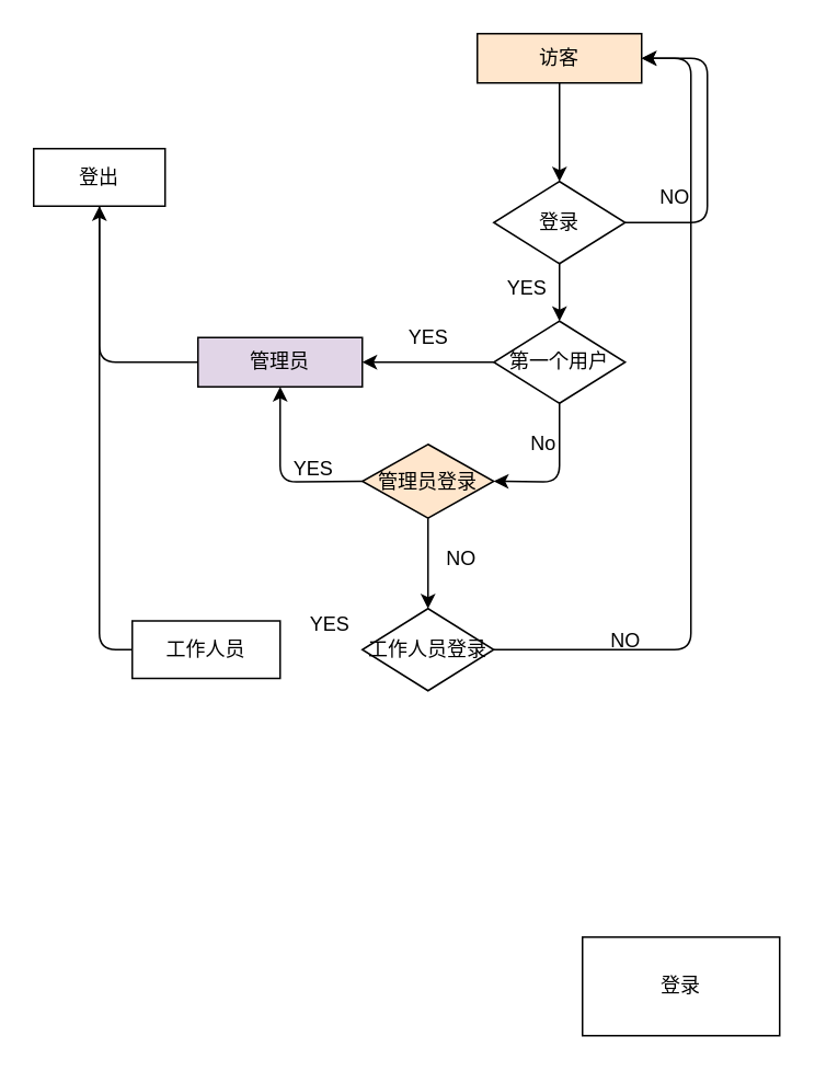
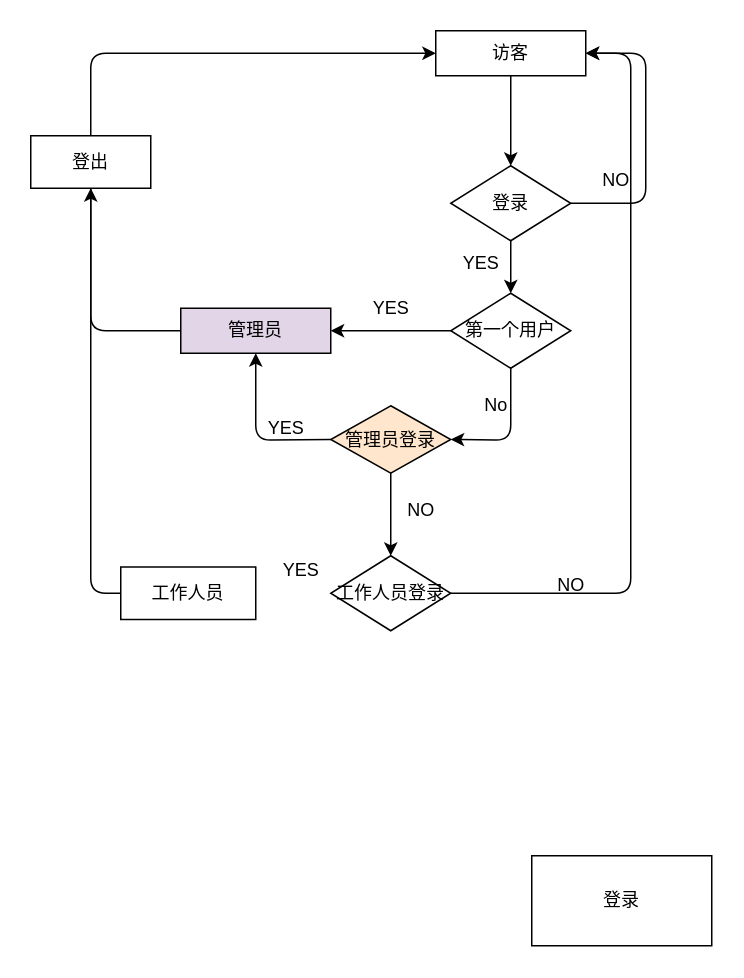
  <mxCell id="0" />
  <mxCell id="1" parent="0" />
  <mxCell id="2" value="" style="edgeStyle=none;html=1;" edge="1" parent="1" source="3" target="6"><mxGeometry relative="1" as="geometry" /></mxCell>
- <mxCell id="3" value="访客" style="rounded=0;whiteSpace=wrap;html=1;fillColor=#ffe6cc;" parent="1" vertex="1"><mxGeometry x="290" y="20" width="100" height="30" as="geometry" /></mxCell>
+ <mxCell id="3" value="访客" style="rounded=0;whiteSpace=wrap;html=1;" parent="1" vertex="1"><mxGeometry x="290" y="20" width="100" height="30" as="geometry" /></mxCell>
  <mxCell id="4" value="" style="edgeStyle=none;html=1;" edge="1" parent="1" source="6" target="12"><mxGeometry relative="1" as="geometry" /></mxCell>
  <mxCell id="5" style="edgeStyle=none;html=1;exitX=1;exitY=0.5;exitDx=0;exitDy=0;entryX=1;entryY=0.5;entryDx=0;entryDy=0;" edge="1" parent="1" source="6" target="3"><mxGeometry relative="1" as="geometry"><Array as="points"><mxPoint x="430" y="135" /><mxPoint x="430" y="35" /></Array></mxGeometry></mxCell>
  <mxCell id="6" value="登录" style="rhombus;whiteSpace=wrap;html=1;" parent="1" vertex="1"><mxGeometry x="300" y="110" width="80" height="50" as="geometry" /></mxCell>
  <mxCell id="7" style="edgeStyle=none;html=1;exitX=0;exitY=0.5;exitDx=0;exitDy=0;entryX=0.5;entryY=1;entryDx=0;entryDy=0;endArrow=none;" edge="1" parent="1" source="8" target="29"><mxGeometry relative="1" as="geometry"><Array as="points"><mxPoint x="60" y="220" /></Array></mxGeometry></mxCell>
  <mxCell id="8" value="管理员" style="rounded=0;whiteSpace=wrap;html=1;fillColor=#e1d5e7;" parent="1" vertex="1"><mxGeometry x="120" y="205" width="100" height="30" as="geometry" /></mxCell>
  <mxCell id="9" value="登录" style="rounded=0;whiteSpace=wrap;html=1;" parent="1" vertex="1"><mxGeometry x="354" y="570" width="120" height="60" as="geometry" /></mxCell>
  <mxCell id="10" style="edgeStyle=none;html=1;exitX=0;exitY=0.5;exitDx=0;exitDy=0;entryX=1;entryY=0.5;entryDx=0;entryDy=0;" edge="1" parent="1" source="12" target="8"><mxGeometry relative="1" as="geometry" /></mxCell>
  <mxCell id="11" style="edgeStyle=none;html=1;exitX=0.5;exitY=1;exitDx=0;exitDy=0;entryX=1;entryY=0.5;entryDx=0;entryDy=0;" edge="1" parent="1" source="12" target="19"><mxGeometry relative="1" as="geometry"><Array as="points"><mxPoint x="340" y="293" /></Array></mxGeometry></mxCell>
  <mxCell id="12" value="第一个用户" style="rhombus;whiteSpace=wrap;html=1;" vertex="1" parent="1"><mxGeometry x="300" y="195" width="80" height="50" as="geometry" /></mxCell>
  <mxCell id="13" value="YES" style="text;html=1;align=center;verticalAlign=middle;resizable=0;points=[];autosize=1;strokeColor=none;fillColor=none;" vertex="1" parent="1"><mxGeometry x="300" y="160" width="40" height="30" as="geometry" /></mxCell>
  <mxCell id="14" value="YES" style="text;html=1;align=center;verticalAlign=middle;resizable=0;points=[];autosize=1;strokeColor=none;fillColor=none;" vertex="1" parent="1"><mxGeometry x="240" y="190" width="40" height="30" as="geometry" /></mxCell>
  <mxCell id="15" style="edgeStyle=none;html=1;exitX=1;exitY=0.5;exitDx=0;exitDy=0;entryX=1;entryY=0.5;entryDx=0;entryDy=0;" edge="1" parent="1" source="16" target="3"><mxGeometry relative="1" as="geometry"><Array as="points"><mxPoint x="420" y="395" /><mxPoint x="420" y="35" /></Array></mxGeometry></mxCell>
  <mxCell id="16" value="工作人员登录" style="rhombus;whiteSpace=wrap;html=1;" vertex="1" parent="1"><mxGeometry x="220" y="370" width="80" height="50" as="geometry" /></mxCell>
  <mxCell id="17" value="" style="edgeStyle=none;html=1;" edge="1" parent="1" source="19" target="16"><mxGeometry relative="1" as="geometry" /></mxCell>
  <mxCell id="18" style="edgeStyle=none;html=1;exitX=0;exitY=0.5;exitDx=0;exitDy=0;entryX=0.5;entryY=1;entryDx=0;entryDy=0;" edge="1" parent="1" source="19" target="8"><mxGeometry relative="1" as="geometry"><Array as="points"><mxPoint x="170" y="293" /></Array></mxGeometry></mxCell>
  <mxCell id="19" value="管理员登录" style="rhombus;whiteSpace=wrap;html=1;fillColor=#ffe6cc;" vertex="1" parent="1"><mxGeometry x="220" y="270" width="80" height="45" as="geometry" /></mxCell>
  <mxCell id="20" value="No" style="text;html=1;align=center;verticalAlign=middle;resizable=0;points=[];autosize=1;strokeColor=none;fillColor=none;" vertex="1" parent="1"><mxGeometry x="310" y="255" width="40" height="30" as="geometry" /></mxCell>
  <mxCell id="21" value="NO" style="text;html=1;align=center;verticalAlign=middle;resizable=0;points=[];autosize=1;strokeColor=none;fillColor=none;" vertex="1" parent="1"><mxGeometry x="260" y="325" width="40" height="30" as="geometry" /></mxCell>
  <mxCell id="22" value="YES" style="text;html=1;align=center;verticalAlign=middle;resizable=0;points=[];autosize=1;strokeColor=none;fillColor=none;" vertex="1" parent="1"><mxGeometry x="170" y="270" width="40" height="30" as="geometry" /></mxCell>
  <mxCell id="23" value="NO" style="text;html=1;align=center;verticalAlign=middle;resizable=0;points=[];autosize=1;strokeColor=none;fillColor=none;" vertex="1" parent="1"><mxGeometry x="390" y="105" width="40" height="30" as="geometry" /></mxCell>
  <mxCell id="24" value="NO" style="text;html=1;align=center;verticalAlign=middle;resizable=0;points=[];autosize=1;strokeColor=none;fillColor=none;" vertex="1" parent="1"><mxGeometry x="360" y="375" width="40" height="30" as="geometry" /></mxCell>
  <mxCell id="25" style="edgeStyle=none;html=1;exitX=0;exitY=0.5;exitDx=0;exitDy=0;entryX=0.5;entryY=1;entryDx=0;entryDy=0;" edge="1" parent="1" source="26" target="29"><mxGeometry relative="1" as="geometry"><Array as="points"><mxPoint x="60" y="395" /></Array></mxGeometry></mxCell>
  <mxCell id="26" value="工作人员" style="rounded=0;whiteSpace=wrap;html=1;" vertex="1" parent="1"><mxGeometry x="80" y="377.5" width="90" height="35" as="geometry" /></mxCell>
  <mxCell id="27" value="YES" style="text;html=1;align=center;verticalAlign=middle;resizable=0;points=[];autosize=1;strokeColor=none;fillColor=none;" vertex="1" parent="1"><mxGeometry x="180" y="365" width="40" height="30" as="geometry" /></mxCell>
+ <mxCell id="28" style="edgeStyle=none;html=1;exitX=0.5;exitY=0;exitDx=0;exitDy=0;entryX=0;entryY=0.5;entryDx=0;entryDy=0;" edge="1" parent="1" source="29" target="3"><mxGeometry relative="1" as="geometry"><Array as="points"><mxPoint x="60" y="35" /></Array></mxGeometry></mxCell>
  <mxCell id="29" value="登出" style="rounded=0;whiteSpace=wrap;html=1;" vertex="1" parent="1"><mxGeometry x="20" y="90" width="80" height="35" as="geometry" /></mxCell>
